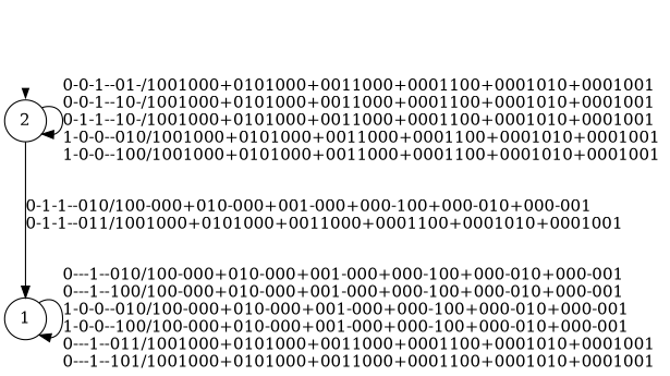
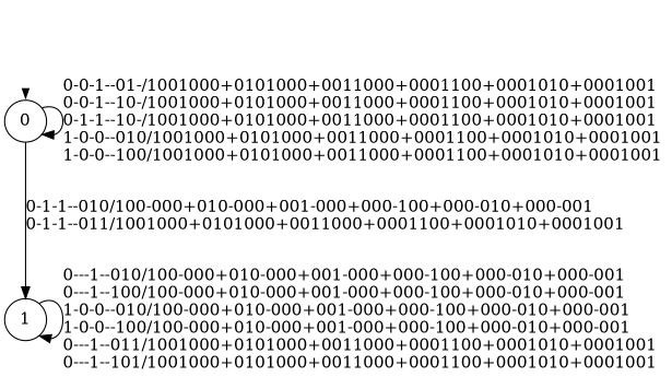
  digraph {
    nodesep=0.2
    rankdir=TB
    ranksep=0.8
    fontname="DejaVu Serif"
    node [shape=circle fontname="DejaVu Serif"]
    edge [fontname="DejaVu Serif"]
    init [shape=point style=invis]
-   n2 [label=2]
+   n2 [label=0]
    n3 [label=1]
    init -> n2 [penwidth=0]
    n2 -> n2 [label="0-0-1--01-/1001000+0101000+0011000+0001100+0001010+0001001\l0-0-1--10-/1001000+0101000+0011000+0001100+0001010+0001001\l0-1-1--10-/1001000+0101000+0011000+0001100+0001010+0001001\l1-0-0--010/1001000+0101000+0011000+0001100+0001010+0001001\l1-0-0--100/1001000+0101000+0011000+0001100+0001010+0001001\l"]
    n2 -> n3 [label="0-1-1--010/100-000+010-000+001-000+000-100+000-010+000-001\l0-1-1--011/1001000+0101000+0011000+0001100+0001010+0001001\l"]
    n3 -> n3 [label="0---1--010/100-000+010-000+001-000+000-100+000-010+000-001\l0---1--100/100-000+010-000+001-000+000-100+000-010+000-001\l1-0-0--010/100-000+010-000+001-000+000-100+000-010+000-001\l1-0-0--100/100-000+010-000+001-000+000-100+000-010+000-001\l0---1--011/1001000+0101000+0011000+0001100+0001010+0001001\l0---1--101/1001000+0101000+0011000+0001100+0001010+0001001\l"]
  }
